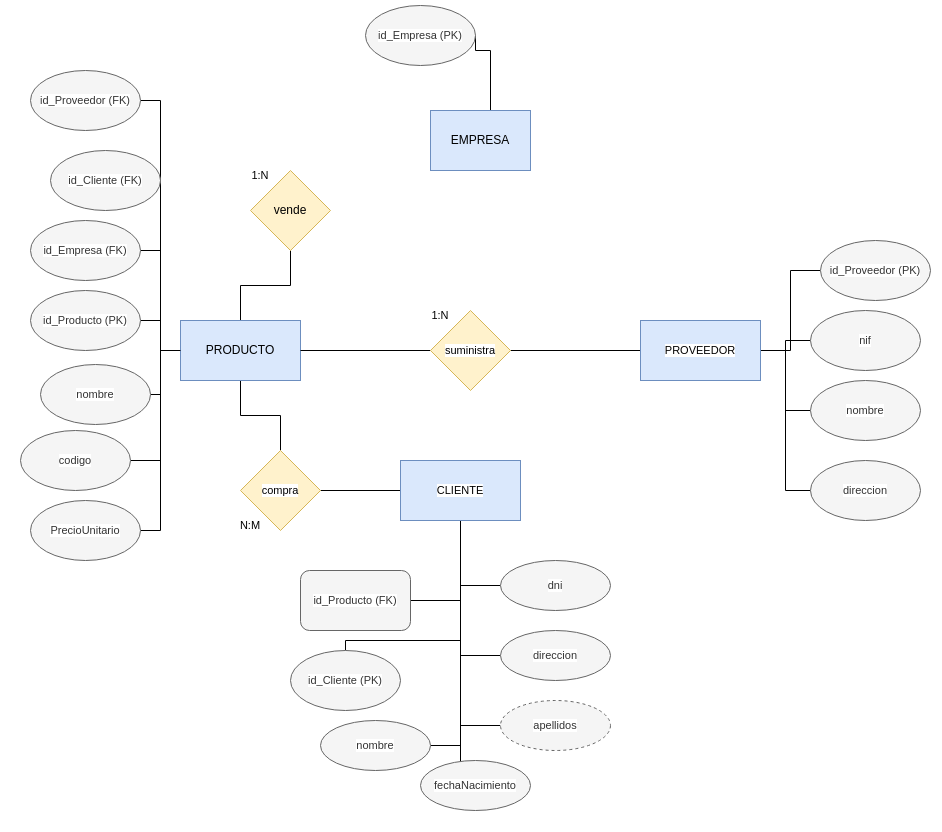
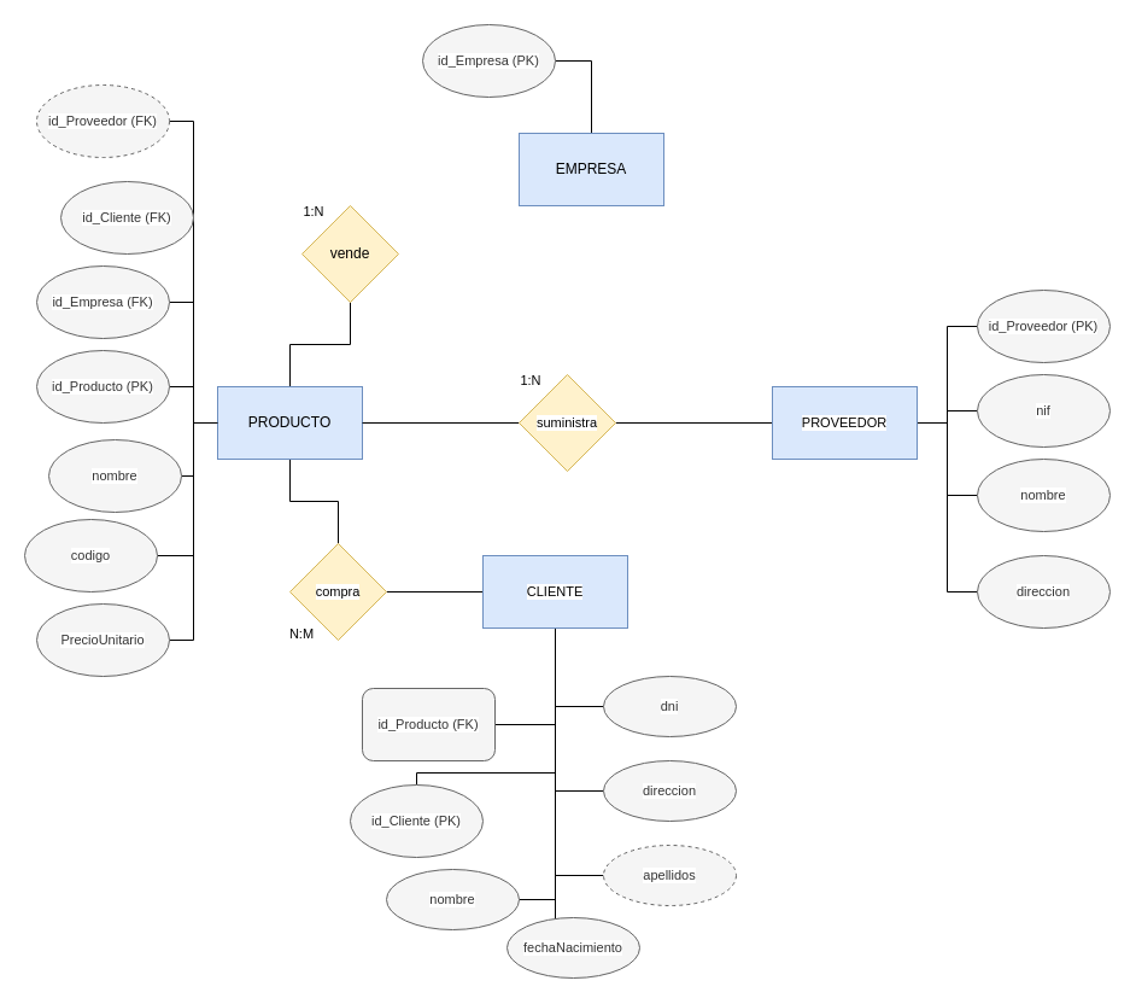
  <mxCell id="0" />
  <mxCell id="1" parent="0" />
  <mxCell id="2" style="edgeStyle=orthogonalEdgeStyle;shape=connector;rounded=0;orthogonalLoop=1;jettySize=auto;html=1;entryX=1;entryY=0.5;entryDx=0;entryDy=0;strokeColor=default;align=center;verticalAlign=middle;fontFamily=Helvetica;fontSize=11;fontColor=default;labelBackgroundColor=default;endArrow=none;endFill=0;" parent="1" source="3" target="16" edge="1"><mxGeometry relative="1" as="geometry"><Array as="points"><mxPoint x="490" y="50" /></Array></mxGeometry></mxCell>
- <mxCell id="3" value="EMPRESA" style="whiteSpace=wrap;html=1;fillColor=#dae8fc;strokeColor=#6c8ebf;" parent="1" vertex="1"><mxGeometry x="430" y="110" width="100" height="60" as="geometry" /></mxCell>
+ <mxCell id="3" value="EMPRESA" style="whiteSpace=wrap;html=1;fillColor=#dae8fc;strokeColor=#6c8ebf;" parent="1" vertex="1"><mxGeometry x="430" y="110" width="120" height="60" as="geometry" /></mxCell>
  <mxCell id="4" style="edgeStyle=orthogonalEdgeStyle;shape=connector;rounded=0;orthogonalLoop=1;jettySize=auto;html=1;entryX=0.5;entryY=0;entryDx=0;entryDy=0;strokeColor=default;align=center;verticalAlign=middle;fontFamily=Helvetica;fontSize=11;fontColor=default;labelBackgroundColor=default;endArrow=none;endFill=0;" parent="1" source="5" target="13" edge="1"><mxGeometry relative="1" as="geometry" /></mxCell>
  <mxCell id="5" value="vende" style="rhombus;whiteSpace=wrap;html=1;fillColor=#fff2cc;strokeColor=#d6b656;" parent="1" vertex="1"><mxGeometry x="250" y="170" width="80" height="80" as="geometry" /></mxCell>
  <mxCell id="6" style="edgeStyle=orthogonalEdgeStyle;shape=connector;rounded=0;orthogonalLoop=1;jettySize=auto;html=1;entryX=1;entryY=0.5;entryDx=0;entryDy=0;strokeColor=default;align=center;verticalAlign=middle;fontFamily=Helvetica;fontSize=11;fontColor=default;labelBackgroundColor=default;endArrow=none;endFill=0;" parent="1" source="13" target="15" edge="1"><mxGeometry relative="1" as="geometry"><Array as="points"><mxPoint x="160" y="350" /><mxPoint x="160" y="250" /></Array></mxGeometry></mxCell>
  <mxCell id="7" style="edgeStyle=orthogonalEdgeStyle;shape=connector;rounded=0;orthogonalLoop=1;jettySize=auto;html=1;strokeColor=default;align=center;verticalAlign=middle;fontFamily=Helvetica;fontSize=11;fontColor=default;labelBackgroundColor=default;endArrow=none;endFill=0;" parent="1" source="13" target="17" edge="1"><mxGeometry relative="1" as="geometry" /></mxCell>
  <mxCell id="8" style="edgeStyle=orthogonalEdgeStyle;shape=connector;rounded=0;orthogonalLoop=1;jettySize=auto;html=1;strokeColor=default;align=center;verticalAlign=middle;fontFamily=Helvetica;fontSize=11;fontColor=default;labelBackgroundColor=default;endArrow=none;endFill=0;" parent="1" source="13" target="18" edge="1"><mxGeometry relative="1" as="geometry" /></mxCell>
  <mxCell id="9" style="edgeStyle=orthogonalEdgeStyle;shape=connector;rounded=0;orthogonalLoop=1;jettySize=auto;html=1;entryX=1;entryY=0.5;entryDx=0;entryDy=0;strokeColor=default;align=center;verticalAlign=middle;fontFamily=Helvetica;fontSize=11;fontColor=default;labelBackgroundColor=default;endArrow=none;endFill=0;" parent="1" source="13" target="19" edge="1"><mxGeometry relative="1" as="geometry"><Array as="points"><mxPoint x="160" y="350" /><mxPoint x="160" y="460" /></Array></mxGeometry></mxCell>
  <mxCell id="10" style="edgeStyle=orthogonalEdgeStyle;shape=connector;rounded=0;orthogonalLoop=1;jettySize=auto;html=1;entryX=1;entryY=0.5;entryDx=0;entryDy=0;strokeColor=default;align=center;verticalAlign=middle;fontFamily=Helvetica;fontSize=11;fontColor=default;labelBackgroundColor=default;endArrow=none;endFill=0;" parent="1" source="13" target="20" edge="1"><mxGeometry relative="1" as="geometry" /></mxCell>
  <mxCell id="11" style="edgeStyle=orthogonalEdgeStyle;shape=connector;rounded=0;orthogonalLoop=1;jettySize=auto;html=1;strokeColor=default;align=center;verticalAlign=middle;fontFamily=Helvetica;fontSize=11;fontColor=default;labelBackgroundColor=default;endArrow=none;endFill=0;" parent="1" source="13" target="30" edge="1"><mxGeometry relative="1" as="geometry" /></mxCell>
  <mxCell id="12" style="edgeStyle=orthogonalEdgeStyle;shape=connector;rounded=0;orthogonalLoop=1;jettySize=auto;html=1;entryX=1;entryY=0.5;entryDx=0;entryDy=0;strokeColor=default;align=center;verticalAlign=middle;fontFamily=Helvetica;fontSize=11;fontColor=default;labelBackgroundColor=default;endArrow=none;endFill=0;" parent="1" source="13" target="50" edge="1"><mxGeometry relative="1" as="geometry" /></mxCell>
  <mxCell id="13" value="PRODUCTO" style="whiteSpace=wrap;html=1;fillColor=#dae8fc;strokeColor=#6c8ebf;" parent="1" vertex="1"><mxGeometry x="180" y="320" width="120" height="60" as="geometry" /></mxCell>
  <mxCell id="14" value="1:N" style="text;html=1;whiteSpace=wrap;strokeColor=none;fillColor=none;align=center;verticalAlign=middle;rounded=0;fontFamily=Helvetica;fontSize=11;fontColor=default;labelBackgroundColor=default;" parent="1" vertex="1"><mxGeometry x="230" y="160" width="60" height="30" as="geometry" /></mxCell>
  <mxCell id="15" value="id_Empresa&amp;nbsp;(FK)" style="ellipse;whiteSpace=wrap;html=1;fontFamily=Helvetica;fontSize=11;fontColor=#333333;labelBackgroundColor=default;fillColor=#f5f5f5;strokeColor=#666666;" parent="1" vertex="1"><mxGeometry x="30" y="220" width="110" height="60" as="geometry" /></mxCell>
- <mxCell id="16" value="id_Empresa (PK)" style="ellipse;whiteSpace=wrap;html=1;fontFamily=Helvetica;fontSize=11;fontColor=#333333;labelBackgroundColor=default;fillColor=#f5f5f5;strokeColor=#666666;" parent="1" vertex="1"><mxGeometry x="365" y="5" width="110" height="60" as="geometry" /></mxCell>
+ <mxCell id="16" value="id_Empresa (PK)" style="ellipse;whiteSpace=wrap;html=1;fontFamily=Helvetica;fontSize=11;fontColor=#333333;labelBackgroundColor=default;fillColor=#f5f5f5;strokeColor=#666666;" parent="1" vertex="1"><mxGeometry x="350" y="20" width="110" height="60" as="geometry" /></mxCell>
  <mxCell id="17" value="nombre" style="ellipse;whiteSpace=wrap;html=1;fontFamily=Helvetica;fontSize=11;fontColor=#333333;labelBackgroundColor=default;fillColor=#f5f5f5;strokeColor=#666666;" parent="1" vertex="1"><mxGeometry x="40" y="364" width="110" height="60" as="geometry" /></mxCell>
  <mxCell id="18" value="id_Producto&amp;nbsp;(PK)" style="ellipse;whiteSpace=wrap;html=1;fontFamily=Helvetica;fontSize=11;fontColor=#333333;labelBackgroundColor=default;fillColor=#f5f5f5;strokeColor=#666666;" parent="1" vertex="1"><mxGeometry x="30" y="290" width="110" height="60" as="geometry" /></mxCell>
  <mxCell id="19" value="codigo" style="ellipse;whiteSpace=wrap;html=1;fontFamily=Helvetica;fontSize=11;fontColor=#333333;labelBackgroundColor=default;fillColor=#f5f5f5;strokeColor=#666666;" parent="1" vertex="1"><mxGeometry x="20" y="430" width="110" height="60" as="geometry" /></mxCell>
  <mxCell id="20" value="PrecioUnitario" style="ellipse;whiteSpace=wrap;html=1;fontFamily=Helvetica;fontSize=11;fontColor=#333333;labelBackgroundColor=default;fillColor=#f5f5f5;strokeColor=#666666;" parent="1" vertex="1"><mxGeometry x="30" y="500" width="110" height="60" as="geometry" /></mxCell>
  <mxCell id="21" style="edgeStyle=orthogonalEdgeStyle;shape=connector;rounded=0;orthogonalLoop=1;jettySize=auto;html=1;entryX=1;entryY=0.5;entryDx=0;entryDy=0;strokeColor=default;align=center;verticalAlign=middle;fontFamily=Helvetica;fontSize=11;fontColor=default;labelBackgroundColor=default;endArrow=none;endFill=0;" parent="1" source="29" target="30" edge="1"><mxGeometry relative="1" as="geometry" /></mxCell>
  <mxCell id="22" style="edgeStyle=orthogonalEdgeStyle;shape=connector;rounded=0;orthogonalLoop=1;jettySize=auto;html=1;entryX=1;entryY=0.5;entryDx=0;entryDy=0;strokeColor=default;align=center;verticalAlign=middle;fontFamily=Helvetica;fontSize=11;fontColor=default;labelBackgroundColor=default;endArrow=none;endFill=0;" parent="1" source="29" target="32" edge="1"><mxGeometry relative="1" as="geometry" /></mxCell>
  <mxCell id="23" style="edgeStyle=orthogonalEdgeStyle;shape=connector;rounded=0;orthogonalLoop=1;jettySize=auto;html=1;entryX=0.5;entryY=0;entryDx=0;entryDy=0;strokeColor=default;align=center;verticalAlign=middle;fontFamily=Helvetica;fontSize=11;fontColor=default;labelBackgroundColor=default;endArrow=none;endFill=0;" parent="1" source="29" target="33" edge="1"><mxGeometry relative="1" as="geometry"><Array as="points"><mxPoint x="460" y="640" /></Array></mxGeometry></mxCell>
  <mxCell id="24" style="edgeStyle=orthogonalEdgeStyle;shape=connector;rounded=0;orthogonalLoop=1;jettySize=auto;html=1;entryX=1;entryY=0.5;entryDx=0;entryDy=0;strokeColor=default;align=center;verticalAlign=middle;fontFamily=Helvetica;fontSize=11;fontColor=default;labelBackgroundColor=default;endArrow=none;endFill=0;" parent="1" source="29" target="36" edge="1"><mxGeometry relative="1" as="geometry" /></mxCell>
  <mxCell id="25" style="edgeStyle=orthogonalEdgeStyle;shape=connector;rounded=0;orthogonalLoop=1;jettySize=auto;html=1;strokeColor=default;align=center;verticalAlign=middle;fontFamily=Helvetica;fontSize=11;fontColor=default;labelBackgroundColor=default;endArrow=none;endFill=0;" parent="1" source="29" target="40" edge="1"><mxGeometry relative="1" as="geometry"><Array as="points"><mxPoint x="460" y="700" /><mxPoint x="460" y="700" /></Array></mxGeometry></mxCell>
  <mxCell id="26" style="edgeStyle=orthogonalEdgeStyle;shape=connector;rounded=0;orthogonalLoop=1;jettySize=auto;html=1;entryX=0;entryY=0.5;entryDx=0;entryDy=0;strokeColor=default;align=center;verticalAlign=middle;fontFamily=Helvetica;fontSize=11;fontColor=default;labelBackgroundColor=default;endArrow=none;endFill=0;" parent="1" source="29" target="37" edge="1"><mxGeometry relative="1" as="geometry" /></mxCell>
  <mxCell id="27" style="edgeStyle=orthogonalEdgeStyle;shape=connector;rounded=0;orthogonalLoop=1;jettySize=auto;html=1;entryX=0;entryY=0.5;entryDx=0;entryDy=0;strokeColor=default;align=center;verticalAlign=middle;fontFamily=Helvetica;fontSize=11;fontColor=default;labelBackgroundColor=default;endArrow=none;endFill=0;" parent="1" source="29" target="39" edge="1"><mxGeometry relative="1" as="geometry" /></mxCell>
  <mxCell id="28" style="edgeStyle=orthogonalEdgeStyle;shape=connector;rounded=0;orthogonalLoop=1;jettySize=auto;html=1;entryX=0;entryY=0.5;entryDx=0;entryDy=0;strokeColor=default;align=center;verticalAlign=middle;fontFamily=Helvetica;fontSize=11;fontColor=default;labelBackgroundColor=default;endArrow=none;endFill=0;" parent="1" source="29" target="38" edge="1"><mxGeometry relative="1" as="geometry" /></mxCell>
  <mxCell id="29" value="CLIENTE" style="whiteSpace=wrap;html=1;fontFamily=Helvetica;fontSize=11;labelBackgroundColor=default;fillColor=#dae8fc;strokeColor=#6c8ebf;" parent="1" vertex="1"><mxGeometry x="400" y="460" width="120" height="60" as="geometry" /></mxCell>
  <mxCell id="30" value="compra" style="rhombus;whiteSpace=wrap;html=1;fontFamily=Helvetica;fontSize=11;labelBackgroundColor=default;fillColor=#fff2cc;strokeColor=#d6b656;" parent="1" vertex="1"><mxGeometry x="240" y="450" width="80" height="80" as="geometry" /></mxCell>
  <mxCell id="31" value="N:M" style="text;html=1;whiteSpace=wrap;strokeColor=none;fillColor=none;align=center;verticalAlign=middle;rounded=0;fontFamily=Helvetica;fontSize=11;fontColor=default;labelBackgroundColor=default;" parent="1" vertex="1"><mxGeometry x="220" y="510" width="60" height="30" as="geometry" /></mxCell>
  <mxCell id="32" value="id_Producto&amp;nbsp;(FK)" style="whiteSpace=wrap;html=1;fontFamily=Helvetica;fontSize=11;fontColor=#333333;labelBackgroundColor=default;fillColor=#f5f5f5;strokeColor=#666666;rounded=1;" parent="1" vertex="1"><mxGeometry x="300" y="570" width="110" height="60" as="geometry" /></mxCell>
  <mxCell id="33" value="id_Cliente&amp;nbsp;(PK)" style="ellipse;whiteSpace=wrap;html=1;fontFamily=Helvetica;fontSize=11;fontColor=#333333;labelBackgroundColor=default;fillColor=#f5f5f5;strokeColor=#666666;" parent="1" vertex="1"><mxGeometry x="290" y="650" width="110" height="60" as="geometry" /></mxCell>
  <mxCell id="34" style="edgeStyle=orthogonalEdgeStyle;shape=connector;rounded=0;orthogonalLoop=1;jettySize=auto;html=1;entryX=0;entryY=0.5;entryDx=0;entryDy=0;strokeColor=default;align=center;verticalAlign=middle;fontFamily=Helvetica;fontSize=11;fontColor=default;labelBackgroundColor=default;endArrow=none;endFill=0;" parent="1" source="35" target="13" edge="1"><mxGeometry relative="1" as="geometry"><Array as="points"><mxPoint x="160" y="350" /></Array></mxGeometry></mxCell>
  <mxCell id="35" value="id_Cliente&amp;nbsp;(FK)" style="ellipse;whiteSpace=wrap;html=1;fontFamily=Helvetica;fontSize=11;fontColor=#333333;labelBackgroundColor=default;fillColor=#f5f5f5;strokeColor=#666666;" parent="1" vertex="1"><mxGeometry x="50" y="150" width="110" height="60" as="geometry" /></mxCell>
  <mxCell id="36" value="nombre" style="ellipse;whiteSpace=wrap;html=1;fontFamily=Helvetica;fontSize=11;fontColor=#333333;labelBackgroundColor=default;fillColor=#f5f5f5;strokeColor=#666666;" parent="1" vertex="1"><mxGeometry x="320" y="720" width="110" height="50" as="geometry" /></mxCell>
  <mxCell id="37" value="apellidos" style="ellipse;whiteSpace=wrap;html=1;fontFamily=Helvetica;fontSize=11;fontColor=#333333;labelBackgroundColor=default;fillColor=#f5f5f5;strokeColor=#666666;dashed=1;" parent="1" vertex="1"><mxGeometry x="500" y="700" width="110" height="50" as="geometry" /></mxCell>
  <mxCell id="38" value="dni" style="ellipse;whiteSpace=wrap;html=1;fontFamily=Helvetica;fontSize=11;fontColor=#333333;labelBackgroundColor=default;fillColor=#f5f5f5;strokeColor=#666666;" parent="1" vertex="1"><mxGeometry x="500" y="560" width="110" height="50" as="geometry" /></mxCell>
  <mxCell id="39" value="direccion" style="ellipse;whiteSpace=wrap;html=1;fontFamily=Helvetica;fontSize=11;fontColor=#333333;labelBackgroundColor=default;fillColor=#f5f5f5;strokeColor=#666666;" parent="1" vertex="1"><mxGeometry x="500" y="630" width="110" height="50" as="geometry" /></mxCell>
  <mxCell id="40" value="fechaNacimiento" style="ellipse;whiteSpace=wrap;html=1;fontFamily=Helvetica;fontSize=11;fontColor=#333333;labelBackgroundColor=default;fillColor=#f5f5f5;strokeColor=#666666;" parent="1" vertex="1"><mxGeometry x="420" y="760" width="110" height="50" as="geometry" /></mxCell>
  <mxCell id="41" style="edgeStyle=orthogonalEdgeStyle;shape=connector;rounded=0;orthogonalLoop=1;jettySize=auto;html=1;entryX=1;entryY=0.5;entryDx=0;entryDy=0;strokeColor=default;align=center;verticalAlign=middle;fontFamily=Helvetica;fontSize=11;fontColor=default;labelBackgroundColor=default;endArrow=none;endFill=0;" parent="1" source="46" target="48" edge="1"><mxGeometry relative="1" as="geometry" /></mxCell>
  <mxCell id="42" style="edgeStyle=orthogonalEdgeStyle;shape=connector;rounded=0;orthogonalLoop=1;jettySize=auto;html=1;entryX=0;entryY=0.5;entryDx=0;entryDy=0;strokeColor=default;align=center;verticalAlign=middle;fontFamily=Helvetica;fontSize=11;fontColor=default;labelBackgroundColor=default;endArrow=none;endFill=0;" parent="1" source="46" target="51" edge="1"><mxGeometry relative="1" as="geometry" /></mxCell>
  <mxCell id="43" style="edgeStyle=orthogonalEdgeStyle;shape=connector;rounded=0;orthogonalLoop=1;jettySize=auto;html=1;entryX=0;entryY=0.5;entryDx=0;entryDy=0;strokeColor=default;align=center;verticalAlign=middle;fontFamily=Helvetica;fontSize=11;fontColor=default;labelBackgroundColor=default;endArrow=none;endFill=0;" parent="1" source="46" target="52" edge="1"><mxGeometry relative="1" as="geometry" /></mxCell>
  <mxCell id="44" style="edgeStyle=orthogonalEdgeStyle;shape=connector;rounded=0;orthogonalLoop=1;jettySize=auto;html=1;entryX=0;entryY=0.5;entryDx=0;entryDy=0;strokeColor=default;align=center;verticalAlign=middle;fontFamily=Helvetica;fontSize=11;fontColor=default;labelBackgroundColor=default;endArrow=none;endFill=0;" parent="1" source="46" target="53" edge="1"><mxGeometry relative="1" as="geometry" /></mxCell>
  <mxCell id="45" style="edgeStyle=orthogonalEdgeStyle;shape=connector;rounded=0;orthogonalLoop=1;jettySize=auto;html=1;entryX=0;entryY=0.5;entryDx=0;entryDy=0;strokeColor=default;align=center;verticalAlign=middle;fontFamily=Helvetica;fontSize=11;fontColor=default;labelBackgroundColor=default;endArrow=none;endFill=0;" parent="1" source="46" target="54" edge="1"><mxGeometry relative="1" as="geometry" /></mxCell>
  <mxCell id="46" value="PROVEEDOR" style="whiteSpace=wrap;html=1;fontFamily=Helvetica;fontSize=11;labelBackgroundColor=default;fillColor=#dae8fc;strokeColor=#6c8ebf;" parent="1" vertex="1"><mxGeometry x="640" y="320" width="120" height="60" as="geometry" /></mxCell>
  <mxCell id="47" style="edgeStyle=orthogonalEdgeStyle;shape=connector;rounded=0;orthogonalLoop=1;jettySize=auto;html=1;strokeColor=default;align=center;verticalAlign=middle;fontFamily=Helvetica;fontSize=11;fontColor=default;labelBackgroundColor=default;endArrow=none;endFill=0;" parent="1" source="48" target="13" edge="1"><mxGeometry relative="1" as="geometry" /></mxCell>
  <mxCell id="48" value="suministra" style="rhombus;whiteSpace=wrap;html=1;fontFamily=Helvetica;fontSize=11;labelBackgroundColor=default;fillColor=#fff2cc;strokeColor=#d6b656;" parent="1" vertex="1"><mxGeometry x="430" y="310" width="80" height="80" as="geometry" /></mxCell>
  <mxCell id="49" value="1:N" style="text;html=1;whiteSpace=wrap;strokeColor=none;fillColor=none;align=center;verticalAlign=middle;rounded=0;fontFamily=Helvetica;fontSize=11;fontColor=default;labelBackgroundColor=default;" parent="1" vertex="1"><mxGeometry x="410" y="300" width="60" height="30" as="geometry" /></mxCell>
- <mxCell id="50" value="id_Proveedor (FK)" style="ellipse;whiteSpace=wrap;html=1;fontFamily=Helvetica;fontSize=11;fontColor=#333333;labelBackgroundColor=default;fillColor=#f5f5f5;strokeColor=#666666;" parent="1" vertex="1"><mxGeometry x="30" y="70" width="110" height="60" as="geometry" /></mxCell>
- <mxCell id="51" value="id_Proveedor&amp;nbsp;(PK)" style="ellipse;whiteSpace=wrap;html=1;fontFamily=Helvetica;fontSize=11;fontColor=#333333;labelBackgroundColor=default;fillColor=#f5f5f5;strokeColor=#666666;" parent="1" vertex="1"><mxGeometry x="820" y="240" width="110" height="60" as="geometry" /></mxCell>
+ <mxCell id="50" value="id_Proveedor (FK)" style="ellipse;whiteSpace=wrap;html=1;fontFamily=Helvetica;fontSize=11;fontColor=#333333;labelBackgroundColor=default;fillColor=#f5f5f5;strokeColor=#666666;dashed=1;" parent="1" vertex="1"><mxGeometry x="30" y="70" width="110" height="60" as="geometry" /></mxCell>
+ <mxCell id="51" value="id_Proveedor&amp;nbsp;(PK)" style="ellipse;whiteSpace=wrap;html=1;fontFamily=Helvetica;fontSize=11;fontColor=#333333;labelBackgroundColor=default;fillColor=#f5f5f5;strokeColor=#666666;" parent="1" vertex="1"><mxGeometry x="810" y="240" width="110" height="60" as="geometry" /></mxCell>
  <mxCell id="52" value="nif" style="ellipse;whiteSpace=wrap;html=1;fontFamily=Helvetica;fontSize=11;fontColor=#333333;labelBackgroundColor=default;fillColor=#f5f5f5;strokeColor=#666666;" parent="1" vertex="1"><mxGeometry x="810" y="310" width="110" height="60" as="geometry" /></mxCell>
  <mxCell id="53" value="nombre" style="ellipse;whiteSpace=wrap;html=1;fontFamily=Helvetica;fontSize=11;fontColor=#333333;labelBackgroundColor=default;fillColor=#f5f5f5;strokeColor=#666666;" parent="1" vertex="1"><mxGeometry x="810" y="380" width="110" height="60" as="geometry" /></mxCell>
  <mxCell id="54" value="direccion" style="ellipse;whiteSpace=wrap;html=1;fontFamily=Helvetica;fontSize=11;fontColor=#333333;labelBackgroundColor=default;fillColor=#f5f5f5;strokeColor=#666666;" parent="1" vertex="1"><mxGeometry x="810" y="460" width="110" height="60" as="geometry" /></mxCell>
